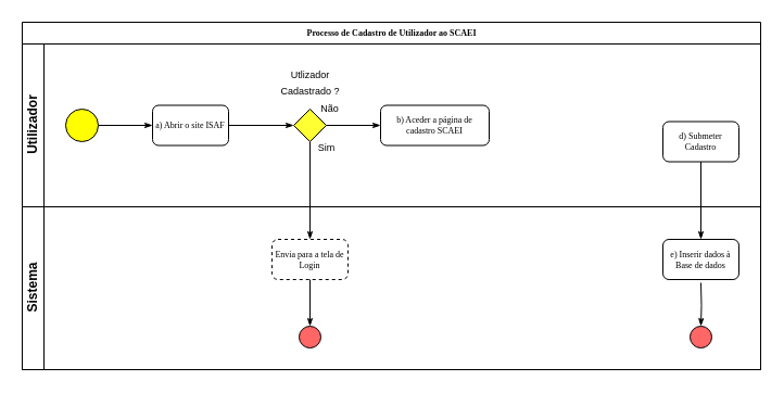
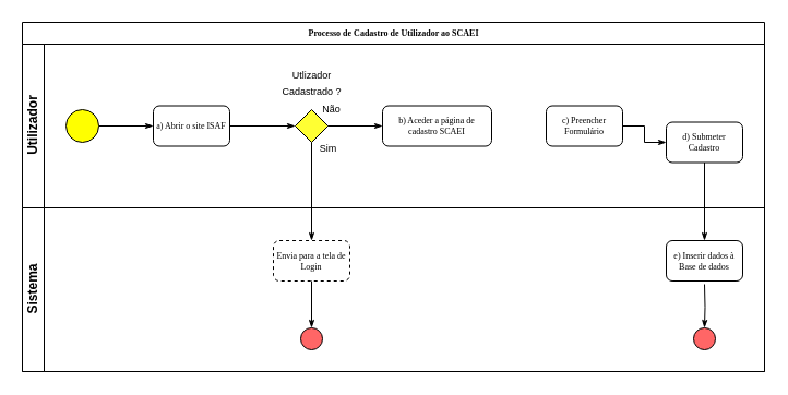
  <mxCell id="0" />
  <mxCell id="1" parent="0" />
  <mxCell id="2" value="Processo de Cadastro de Utilizador ao SCAEI" style="swimlane;html=1;childLayout=stackLayout;horizontal=1;startSize=20;horizontalStack=0;rounded=0;shadow=0;labelBackgroundColor=none;strokeWidth=1;fontFamily=Verdana;fontSize=8;align=center;" parent="1" vertex="1"><mxGeometry x="20" y="20" width="680" height="320" as="geometry" /></mxCell>
  <mxCell id="3" value="Utilizador" style="swimlane;html=1;startSize=20;horizontal=0;" parent="2" vertex="1"><mxGeometry y="20" width="680" height="150" as="geometry" /></mxCell>
  <mxCell id="4" style="edgeStyle=orthogonalEdgeStyle;rounded=0;html=1;labelBackgroundColor=none;startArrow=none;startFill=0;startSize=5;endArrow=classicThin;endFill=1;endSize=5;jettySize=auto;orthogonalLoop=1;strokeWidth=1;fontFamily=Verdana;fontSize=8" parent="3" source="5" target="6" edge="1"><mxGeometry relative="1" as="geometry" /></mxCell>
  <mxCell id="5" value="" style="ellipse;whiteSpace=wrap;html=1;rounded=0;shadow=0;labelBackgroundColor=none;strokeWidth=1;fontFamily=Verdana;fontSize=8;align=center;fillColor=#FFFF00;" parent="3" vertex="1"><mxGeometry x="40" y="60" width="30" height="30" as="geometry" /></mxCell>
  <mxCell id="6" value="a) Abrir o site ISAF" style="rounded=1;whiteSpace=wrap;html=1;shadow=0;labelBackgroundColor=none;strokeWidth=1;fontFamily=Verdana;fontSize=8;align=center;" parent="3" vertex="1"><mxGeometry x="120" y="56.5" width="70" height="37" as="geometry" /></mxCell>
+ <mxCell id="7" value="c) Preencher Formulário" style="rounded=1;whiteSpace=wrap;html=1;shadow=0;labelBackgroundColor=none;strokeWidth=1;fontFamily=Verdana;fontSize=8;align=center;" parent="3" vertex="1"><mxGeometry x="480" y="56.5" width="70" height="37" as="geometry" /></mxCell>
  <mxCell id="8" value="b) Aceder a página de cadastro SCAEI" style="rounded=1;whiteSpace=wrap;html=1;shadow=0;labelBackgroundColor=none;strokeWidth=1;fontFamily=Verdana;fontSize=8;align=center;" parent="3" vertex="1"><mxGeometry x="330" y="56.5" width="100" height="37" as="geometry" /></mxCell>
  <mxCell id="9" style="edgeStyle=orthogonalEdgeStyle;rounded=0;html=1;labelBackgroundColor=none;startArrow=none;startFill=0;startSize=5;endArrow=classicThin;endFill=1;endSize=5;jettySize=auto;orthogonalLoop=1;strokeWidth=1;fontFamily=Verdana;fontSize=8;exitX=1;exitY=0.5;exitDx=0;exitDy=0;entryX=0;entryY=0.5;entryDx=0;entryDy=0;entryPerimeter=0;" parent="3" source="6" target="11" edge="1"><mxGeometry relative="1" as="geometry"><mxPoint x="210" y="97" as="sourcePoint" /><mxPoint x="230" y="75" as="targetPoint" /></mxGeometry></mxCell>
  <mxCell id="10" value="" style="edgeStyle=orthogonalEdgeStyle;rounded=0;html=1;labelBackgroundColor=none;startArrow=none;startFill=0;startSize=5;endArrow=none;endFill=1;endSize=5;jettySize=auto;orthogonalLoop=1;strokeWidth=1;fontFamily=Verdana;fontSize=8;entryX=0;entryY=0.5;entryDx=0;entryDy=0;exitX=0;exitY=0.5;exitDx=0;exitDy=0;" parent="3" source="8" target="8" edge="1"><mxGeometry relative="1" as="geometry"><mxPoint x="350" y="75" as="sourcePoint" /><mxPoint x="480" y="75" as="targetPoint" /></mxGeometry></mxCell>
  <mxCell id="11" value="" style="strokeWidth=1;html=1;shape=mxgraph.flowchart.decision;whiteSpace=wrap;rounded=1;shadow=0;labelBackgroundColor=none;fontFamily=Verdana;fontSize=8;align=center;fillColor=#FFFF33;" parent="3" vertex="1"><mxGeometry x="250" y="60.0" width="30" height="30" as="geometry" /></mxCell>
  <mxCell id="12" value="&lt;font style=&quot;font-size: 9px;&quot;&gt;Utlizador Cadastrado ?&lt;/font&gt;" style="text;strokeColor=none;align=center;fillColor=none;html=1;verticalAlign=middle;whiteSpace=wrap;rounded=0;" parent="3" vertex="1"><mxGeometry x="227.5" y="20" width="75" height="30" as="geometry" /></mxCell>
  <mxCell id="13" value="&lt;font style=&quot;font-size: 9px;&quot;&gt;Sim&lt;/font&gt;" style="text;html=1;align=center;verticalAlign=middle;resizable=0;points=[];autosize=1;strokeColor=none;fillColor=none;fontSize=10;" parent="3" vertex="1"><mxGeometry x="260" y="80" width="40" height="30" as="geometry" /></mxCell>
  <mxCell id="14" style="edgeStyle=orthogonalEdgeStyle;rounded=0;html=1;labelBackgroundColor=none;startArrow=none;startFill=0;startSize=5;endArrow=classicThin;endFill=1;endSize=5;jettySize=auto;orthogonalLoop=1;strokeWidth=1;fontFamily=Verdana;fontSize=8;exitX=1;exitY=0.5;exitDx=0;exitDy=0;entryX=0;entryY=0.5;entryDx=0;entryDy=0;exitPerimeter=0;" parent="3" source="11" target="8" edge="1"><mxGeometry relative="1" as="geometry"><mxPoint x="200" y="85" as="sourcePoint" /><mxPoint x="260" y="85.0" as="targetPoint" /></mxGeometry></mxCell>
  <mxCell id="15" value="d) Submeter Cadastro" style="rounded=1;whiteSpace=wrap;html=1;shadow=0;labelBackgroundColor=none;strokeWidth=1;fontFamily=Verdana;fontSize=8;align=center;" parent="3" vertex="1"><mxGeometry x="590" y="71.5" width="70" height="37" as="geometry" /></mxCell>
+ <mxCell id="16" style="edgeStyle=orthogonalEdgeStyle;rounded=0;html=1;labelBackgroundColor=none;startArrow=none;startFill=0;startSize=5;endArrow=classicThin;endFill=1;endSize=5;jettySize=auto;orthogonalLoop=1;strokeWidth=1;fontFamily=Verdana;fontSize=8;entryX=0;entryY=0.5;entryDx=0;entryDy=0;exitX=1;exitY=0.5;exitDx=0;exitDy=0;" parent="3" source="7" target="15" edge="1"><mxGeometry relative="1" as="geometry"><mxPoint x="550" y="15" as="sourcePoint" /><mxPoint x="490" y="25" as="targetPoint" /></mxGeometry></mxCell>
  <mxCell id="17" value="Não" style="text;html=1;align=center;verticalAlign=middle;resizable=0;points=[];autosize=1;strokeColor=none;fillColor=none;fontSize=9;" parent="3" vertex="1"><mxGeometry x="262.5" y="50" width="40" height="20" as="geometry" /></mxCell>
  <mxCell id="18" value="Sistema" style="swimlane;html=1;startSize=20;horizontal=0;" parent="2" vertex="1"><mxGeometry y="170" width="680" height="150" as="geometry" /></mxCell>
  <mxCell id="19" value="Envia para a tela de Login" style="rounded=1;whiteSpace=wrap;html=1;shadow=0;labelBackgroundColor=none;strokeWidth=1;fontFamily=Verdana;fontSize=8;align=center;dashed=1;" parent="18" vertex="1"><mxGeometry x="230" y="30.0" width="70" height="37" as="geometry" /></mxCell>
  <mxCell id="20" style="edgeStyle=orthogonalEdgeStyle;rounded=0;orthogonalLoop=1;jettySize=auto;html=1;exitX=0.5;exitY=1;exitDx=0;exitDy=0;fontSize=9;" parent="18" source="19" target="19" edge="1"><mxGeometry relative="1" as="geometry" /></mxCell>
  <mxCell id="21" value="" style="ellipse;whiteSpace=wrap;html=1;rounded=0;shadow=0;labelBackgroundColor=none;strokeWidth=1;fontFamily=Verdana;fontSize=8;align=center;fillColor=#FF6666;" parent="18" vertex="1"><mxGeometry x="255" y="110" width="20" height="20" as="geometry" /></mxCell>
  <mxCell id="22" value="e) Inserir dados à Base de dados" style="rounded=1;whiteSpace=wrap;html=1;shadow=0;labelBackgroundColor=none;strokeWidth=1;fontFamily=Verdana;fontSize=8;align=center;" parent="18" vertex="1"><mxGeometry x="590" y="30" width="70" height="37" as="geometry" /></mxCell>
  <mxCell id="23" value="" style="ellipse;whiteSpace=wrap;html=1;rounded=0;shadow=0;labelBackgroundColor=none;strokeWidth=1;fontFamily=Verdana;fontSize=8;align=center;fillColor=#FF6666;" parent="18" vertex="1"><mxGeometry x="615" y="110" width="20" height="20" as="geometry" /></mxCell>
  <mxCell id="24" style="edgeStyle=orthogonalEdgeStyle;rounded=0;html=1;labelBackgroundColor=none;startArrow=none;startFill=0;startSize=5;endArrow=classicThin;endFill=1;endSize=5;jettySize=auto;orthogonalLoop=1;strokeWidth=1;fontFamily=Verdana;fontSize=8;exitX=0.5;exitY=1;exitDx=0;exitDy=0;entryX=0.5;entryY=0;entryDx=0;entryDy=0;" parent="18" source="19" target="21" edge="1"><mxGeometry relative="1" as="geometry"><mxPoint x="275" y="-110.0" as="sourcePoint" /><mxPoint x="265" y="50" as="targetPoint" /></mxGeometry></mxCell>
  <mxCell id="25" style="edgeStyle=orthogonalEdgeStyle;rounded=0;html=1;labelBackgroundColor=none;startArrow=none;startFill=0;startSize=5;endArrow=classicThin;endFill=1;endSize=5;jettySize=auto;orthogonalLoop=1;strokeWidth=1;fontFamily=Verdana;fontSize=8;exitX=0.5;exitY=1;exitDx=0;exitDy=0;entryX=0.5;entryY=0;entryDx=0;entryDy=0;" parent="2" source="15" target="22" edge="1"><mxGeometry relative="1" as="geometry"><mxPoint x="275" y="247" as="sourcePoint" /><mxPoint x="275" y="290" as="targetPoint" /></mxGeometry></mxCell>
  <mxCell id="26" style="edgeStyle=orthogonalEdgeStyle;rounded=0;html=1;labelBackgroundColor=none;startArrow=none;startFill=0;startSize=5;endArrow=classicThin;endFill=1;endSize=5;jettySize=auto;orthogonalLoop=1;strokeWidth=1;fontFamily=Verdana;fontSize=8;exitX=0.5;exitY=1;exitDx=0;exitDy=0;exitPerimeter=0;entryX=0.5;entryY=0;entryDx=0;entryDy=0;" parent="2" source="11" target="19" edge="1"><mxGeometry relative="1" as="geometry"><mxPoint x="200" y="45" as="sourcePoint" /><mxPoint x="265" y="140" as="targetPoint" /></mxGeometry></mxCell>
  <mxCell id="27" style="edgeStyle=orthogonalEdgeStyle;rounded=0;html=1;labelBackgroundColor=none;startArrow=none;startFill=0;startSize=5;endArrow=classicThin;endFill=1;endSize=5;jettySize=auto;orthogonalLoop=1;strokeWidth=1;fontFamily=Verdana;fontSize=8;entryX=0.5;entryY=0;entryDx=0;entryDy=0;" parent="1" target="23" edge="1"><mxGeometry relative="1" as="geometry"><mxPoint x="645" y="260" as="sourcePoint" /><mxPoint x="655" y="230" as="targetPoint" /></mxGeometry></mxCell>
